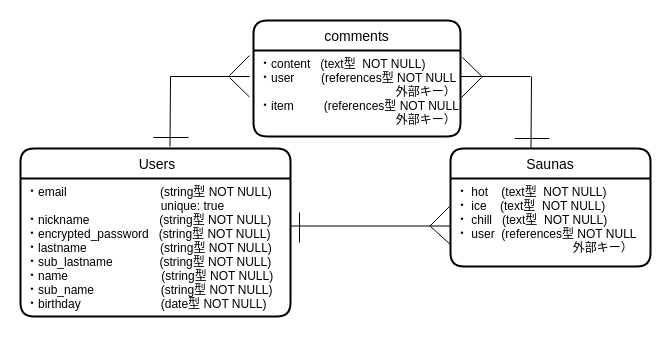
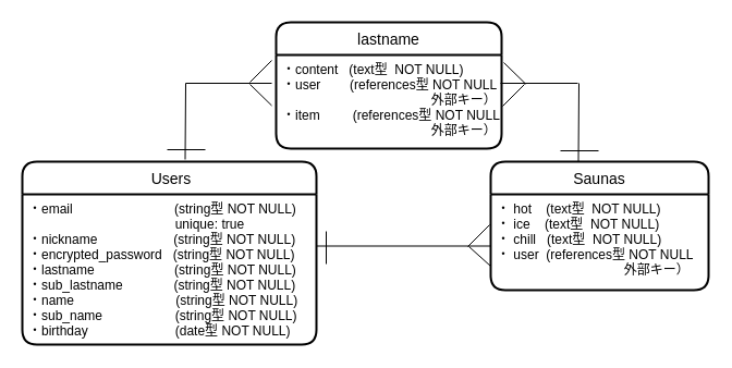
  <mxCell id="0" />
  <mxCell id="1" parent="0" />
  <mxCell id="2" value=" Users" style="swimlane;childLayout=stackLayout;horizontal=1;startSize=30;horizontalStack=0;rounded=1;fontSize=14;fontStyle=0;strokeWidth=2;resizeParent=0;resizeLast=1;shadow=0;dashed=0;align=center;" vertex="1" parent="1"><mxGeometry x="20" y="148" width="270" height="168" as="geometry" /></mxCell>
  <mxCell id="3" value="・email                            (string型 NOT NULL)&#10; 　　　　　　　　　       unique: true&#10;・nickname                     (string型 NOT NULL)&#10;・encrypted_password   (string型 NOT NULL)&#10;・lastname                      (string型 NOT NULL)&#10;・sub_lastname              (string型 NOT NULL)&#10;・name                            (string型 NOT NULL)&#10;・sub_name                    (string型 NOT NULL)&#10;・birthday                        (date型 NOT NULL)&#10;" style="align=left;strokeColor=none;fillColor=none;spacingLeft=4;fontSize=12;verticalAlign=top;resizable=0;rotatable=0;part=1;" vertex="1" parent="2"><mxGeometry y="30" width="270" height="138" as="geometry" /></mxCell>
- <mxCell id="4" value="comments" style="swimlane;childLayout=stackLayout;horizontal=1;startSize=30;horizontalStack=0;rounded=1;fontSize=14;fontStyle=0;strokeWidth=2;resizeParent=0;resizeLast=1;shadow=0;dashed=0;align=center;" vertex="1" parent="1"><mxGeometry x="253" y="20" width="207" height="116" as="geometry" /></mxCell>
+ <mxCell id="4" value="lastname" style="swimlane;childLayout=stackLayout;horizontal=1;startSize=30;horizontalStack=0;rounded=1;fontSize=14;fontStyle=0;strokeWidth=2;resizeParent=0;resizeLast=1;shadow=0;dashed=0;align=center;" vertex="1" parent="1"><mxGeometry x="253" y="20" width="207" height="116" as="geometry" /></mxCell>
  <mxCell id="5" value="・content   (text型  NOT NULL)&#10;・user        (references型 NOT NULL&#10;                                         外部キー）&#10;・item         (references型 NOT NULL&#10;                                         外部キー）&#10;" style="align=left;strokeColor=none;fillColor=none;spacingLeft=4;fontSize=12;verticalAlign=top;resizable=0;rotatable=0;part=1;" vertex="1" parent="4"><mxGeometry y="30" width="207" height="86" as="geometry" /></mxCell>
  <mxCell id="6" value="Saunas" style="swimlane;childLayout=stackLayout;horizontal=1;startSize=30;horizontalStack=0;rounded=1;fontSize=14;fontStyle=0;strokeWidth=2;resizeParent=0;resizeLast=1;shadow=0;dashed=0;align=center;" vertex="1" parent="1"><mxGeometry x="450" y="148" width="200" height="118" as="geometry" /></mxCell>
  <mxCell id="7" value="" style="endArrow=none;html=1;rounded=0;" edge="1" parent="6"><mxGeometry relative="1" as="geometry"><mxPoint x="-21" y="78" as="sourcePoint" /><mxPoint x="-1" y="58" as="targetPoint" /><Array as="points"><mxPoint x="-1" y="58" /></Array></mxGeometry></mxCell>
  <mxCell id="8" value="・ hot    (text型  NOT NULL)&#10;・ ice    (text型  NOT NULL)&#10;・ chill   (text型  NOT NULL)&#10;・ user  (references型 NOT NULL&#10;                                   外部キー）" style="align=left;strokeColor=none;fillColor=none;spacingLeft=4;fontSize=12;verticalAlign=top;resizable=0;rotatable=0;part=1;" vertex="1" parent="6"><mxGeometry y="30" width="200" height="88" as="geometry" /></mxCell>
  <mxCell id="9" value="" style="endArrow=none;html=1;rounded=0;entryX=0;entryY=0.75;entryDx=0;entryDy=0;" edge="1" parent="6" target="8"><mxGeometry relative="1" as="geometry"><mxPoint x="-20" y="78" as="sourcePoint" /><mxPoint x="60" y="168" as="targetPoint" /></mxGeometry></mxCell>
  <mxCell id="10" value="" style="endArrow=none;html=1;rounded=0;" edge="1" parent="1"><mxGeometry relative="1" as="geometry"><mxPoint x="290" y="225.5" as="sourcePoint" /><mxPoint x="450" y="225.5" as="targetPoint" /></mxGeometry></mxCell>
  <mxCell id="11" value="" style="endArrow=none;html=1;rounded=0;" edge="1" parent="1"><mxGeometry relative="1" as="geometry"><mxPoint x="169.5" y="146" as="sourcePoint" /><mxPoint x="170" y="76" as="targetPoint" /></mxGeometry></mxCell>
  <mxCell id="12" value="" style="endArrow=none;html=1;rounded=0;" edge="1" parent="1"><mxGeometry relative="1" as="geometry"><mxPoint x="530.5" y="148" as="sourcePoint" /><mxPoint x="531" y="76" as="targetPoint" /></mxGeometry></mxCell>
  <mxCell id="13" value="" style="endArrow=none;html=1;rounded=0;" edge="1" parent="1"><mxGeometry relative="1" as="geometry"><mxPoint x="170" y="76" as="sourcePoint" /><mxPoint x="249" y="76" as="targetPoint" /></mxGeometry></mxCell>
  <mxCell id="14" value="" style="endArrow=none;html=1;rounded=0;" edge="1" parent="1"><mxGeometry relative="1" as="geometry"><mxPoint x="459" y="76" as="sourcePoint" /><mxPoint x="530" y="76" as="targetPoint" /></mxGeometry></mxCell>
  <mxCell id="15" value="" style="endArrow=none;html=1;rounded=0;" edge="1" parent="1"><mxGeometry relative="1" as="geometry"><mxPoint x="299" y="242" as="sourcePoint" /><mxPoint x="299" y="212" as="targetPoint" /></mxGeometry></mxCell>
  <mxCell id="16" value="" style="endArrow=none;html=1;rounded=0;" edge="1" parent="1"><mxGeometry relative="1" as="geometry"><mxPoint x="229" y="75" as="sourcePoint" /><mxPoint x="249" y="55" as="targetPoint" /><Array as="points"><mxPoint x="249" y="55" /></Array></mxGeometry></mxCell>
  <mxCell id="17" value="" style="endArrow=none;html=1;rounded=0;" edge="1" parent="1"><mxGeometry relative="1" as="geometry"><mxPoint x="461" y="97" as="sourcePoint" /><mxPoint x="481" y="77" as="targetPoint" /><Array as="points"><mxPoint x="481" y="77" /></Array></mxGeometry></mxCell>
  <mxCell id="18" value="" style="endArrow=none;html=1;rounded=0;entryX=0;entryY=0.75;entryDx=0;entryDy=0;" edge="1" parent="1"><mxGeometry relative="1" as="geometry"><mxPoint x="229" y="77" as="sourcePoint" /><mxPoint x="249" y="96.5" as="targetPoint" /></mxGeometry></mxCell>
  <mxCell id="19" value="" style="endArrow=none;html=1;rounded=0;entryX=0;entryY=0.75;entryDx=0;entryDy=0;" edge="1" parent="1"><mxGeometry relative="1" as="geometry"><mxPoint x="462" y="57" as="sourcePoint" /><mxPoint x="482" y="76.5" as="targetPoint" /></mxGeometry></mxCell>
  <mxCell id="20" value="" style="endArrow=none;html=1;rounded=0;" edge="1" parent="1"><mxGeometry relative="1" as="geometry"><mxPoint x="188" y="137" as="sourcePoint" /><mxPoint x="153" y="137" as="targetPoint" /></mxGeometry></mxCell>
  <mxCell id="21" value="" style="endArrow=none;html=1;rounded=0;" edge="1" parent="1"><mxGeometry relative="1" as="geometry"><mxPoint x="549" y="138" as="sourcePoint" /><mxPoint x="514" y="138" as="targetPoint" /></mxGeometry></mxCell>
